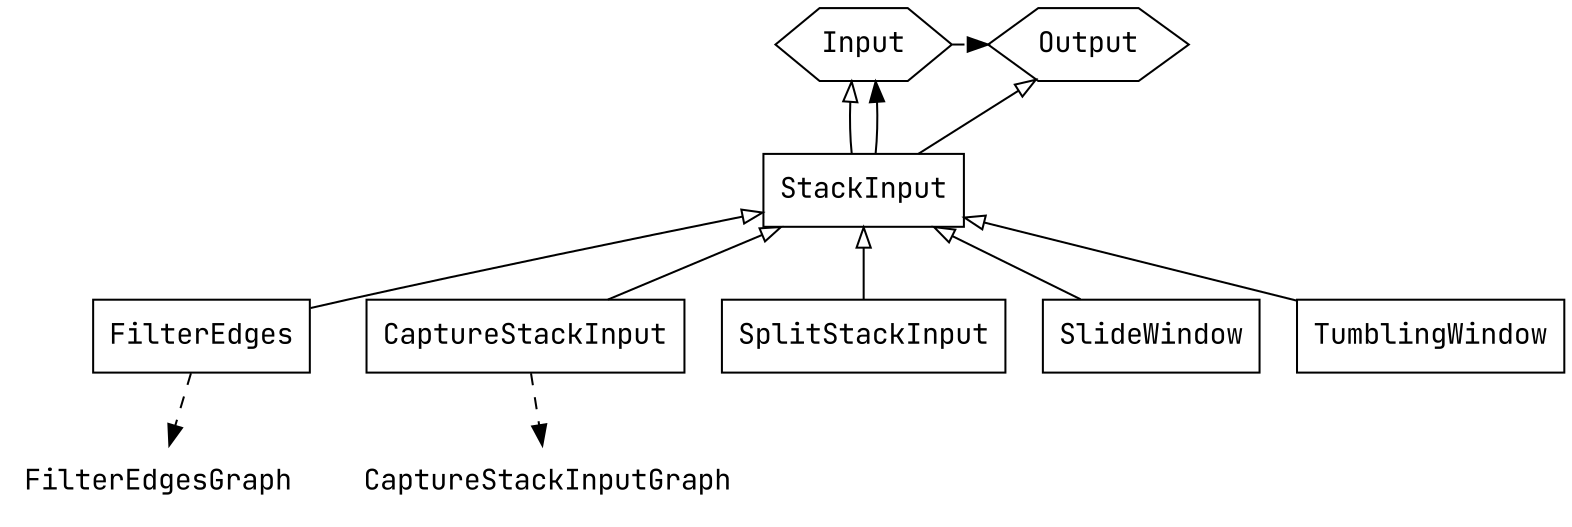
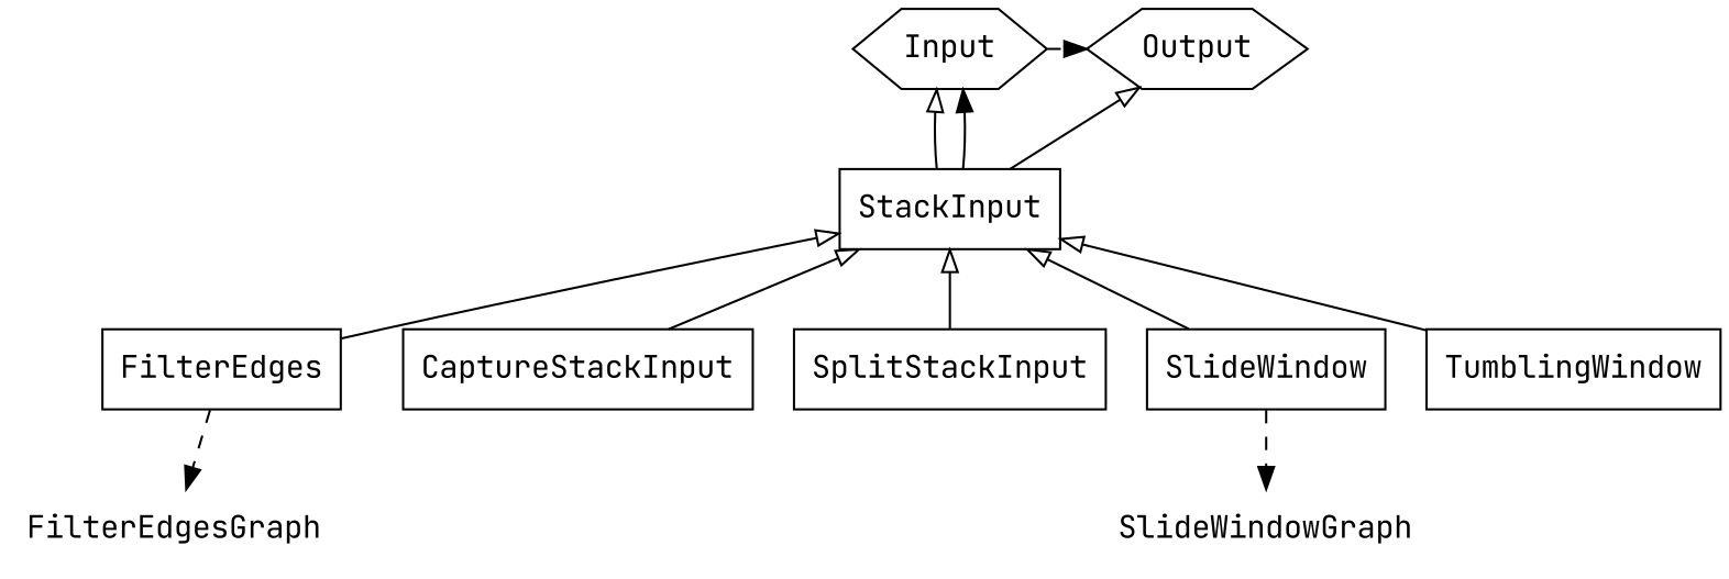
  digraph {
    fontname="JetBrains Mono"
    node [fontname="JetBrains Mono" shape=rect]
    edge [arrowtail=onormal dir=back fontname="JetBrains Mono"]
    Output [shape=hexagon]
    Input [shape=hexagon]
    StackInput
    FilterEdges
    CaptureStackInput
    SplitStackInput
    SlideWindow
    TumblingWindow
    FilterEdgesGraph [shape=none]
-   CaptureStackInputGraph [shape=none]
+   SlideWindowGraph [shape=none]
    subgraph sub_1 {
      rank=same
      Output
      Input
    }
    Output -> StackInput
    Input -> Output [style=dashed arrowtail="" dir=""]
    Input -> StackInput
    StackInput -> Input [arrowtail="" dir=""]
    StackInput -> FilterEdges
    StackInput -> CaptureStackInput
    StackInput -> SplitStackInput
    StackInput -> SlideWindow
    StackInput -> TumblingWindow
    FilterEdges -> FilterEdgesGraph [style=dashed arrowtail="" dir=""]
-   CaptureStackInput -> CaptureStackInputGraph [style=dashed arrowtail="" dir=""]
+   SlideWindow -> SlideWindowGraph [style=dashed arrowtail="" dir=""]
  }
